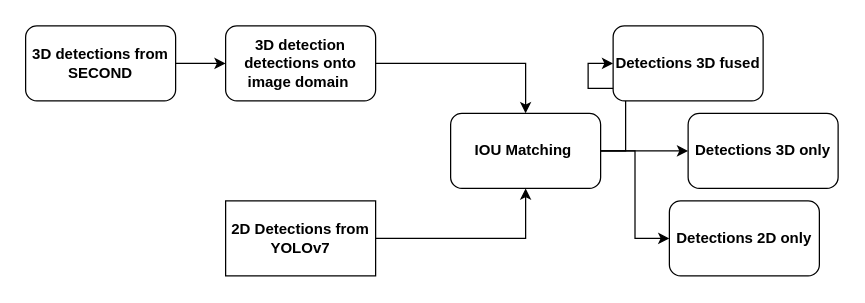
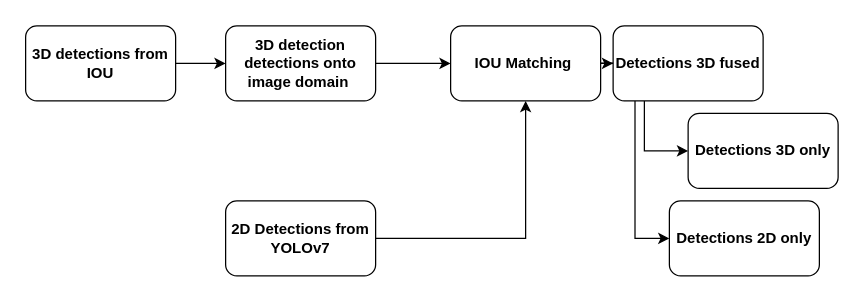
  <mxCell id="0" />
  <mxCell id="1" parent="0" />
  <mxCell id="2" value="" style="edgeStyle=orthogonalEdgeStyle;rounded=0;orthogonalLoop=1;jettySize=auto;html=1;" edge="1" parent="1" source="3" target="14"><mxGeometry relative="1" as="geometry" /></mxCell>
- <mxCell id="3" value="3D detections from SECOND" style="rounded=1;whiteSpace=wrap;html=1;shadow=0;strokeColor=#000000;fontStyle=1" vertex="1" parent="1"><mxGeometry x="20" y="20" width="120" height="60" as="geometry" /></mxCell>
+ <mxCell id="3" value="3D detections from IOU" style="rounded=1;whiteSpace=wrap;html=1;shadow=0;strokeColor=#000000;fontStyle=1" vertex="1" parent="1"><mxGeometry x="20" y="20" width="120" height="60" as="geometry" /></mxCell>
  <mxCell id="4" style="edgeStyle=orthogonalEdgeStyle;rounded=0;orthogonalLoop=1;jettySize=auto;html=1;exitX=1;exitY=0.5;exitDx=0;exitDy=0;entryX=0.5;entryY=1;entryDx=0;entryDy=0;shadow=0;strokeColor=#000000;fontStyle=1" edge="1" parent="1" source="5" target="9"><mxGeometry relative="1" as="geometry" /></mxCell>
- <mxCell id="5" value="2D Detections from YOLOv7" style="whiteSpace=wrap;html=1;shadow=0;strokeColor=#000000;fontStyle=1;rounded=0;" vertex="1" parent="1"><mxGeometry x="180" y="160" width="120" height="60" as="geometry" /></mxCell>
+ <mxCell id="5" value="2D Detections from YOLOv7" style="rounded=1;whiteSpace=wrap;html=1;shadow=0;strokeColor=#000000;fontStyle=1" vertex="1" parent="1"><mxGeometry x="180" y="160" width="120" height="60" as="geometry" /></mxCell>
  <mxCell id="6" style="edgeStyle=orthogonalEdgeStyle;rounded=0;orthogonalLoop=1;jettySize=auto;html=1;exitX=1;exitY=0.5;exitDx=0;exitDy=0;entryX=0;entryY=0.5;entryDx=0;entryDy=0;shadow=0;strokeColor=#000000;fontStyle=1" edge="1" parent="1" source="9" target="11"><mxGeometry relative="1" as="geometry" /></mxCell>
  <mxCell id="7" style="edgeStyle=orthogonalEdgeStyle;rounded=0;orthogonalLoop=1;jettySize=auto;html=1;entryX=0;entryY=0.5;entryDx=0;entryDy=0;shadow=0;strokeColor=#000000;fontStyle=1" edge="1" parent="1" source="9" target="10"><mxGeometry relative="1" as="geometry" /></mxCell>
  <mxCell id="8" style="edgeStyle=orthogonalEdgeStyle;rounded=0;orthogonalLoop=1;jettySize=auto;html=1;entryX=0;entryY=0.5;entryDx=0;entryDy=0;shadow=0;strokeColor=#000000;fontStyle=1" edge="1" parent="1" source="9" target="12"><mxGeometry relative="1" as="geometry" /></mxCell>
- <mxCell id="9" value="IOU Matching&amp;nbsp;" style="rounded=1;whiteSpace=wrap;html=1;shadow=0;strokeColor=#000000;fontStyle=1" vertex="1" parent="1"><mxGeometry x="360" y="90" width="120" height="60" as="geometry" /></mxCell>
+ <mxCell id="9" value="IOU Matching&amp;nbsp;" style="rounded=1;whiteSpace=wrap;html=1;shadow=0;strokeColor=#000000;fontStyle=1" vertex="1" parent="1"><mxGeometry x="360" y="20" width="120" height="60" as="geometry" /></mxCell>
  <mxCell id="10" value="Detections 3D fused" style="rounded=1;whiteSpace=wrap;html=1;shadow=0;strokeColor=#000000;fontStyle=1" vertex="1" parent="1"><mxGeometry x="490" y="20" width="120" height="60" as="geometry" /></mxCell>
  <mxCell id="11" value="Detections 3D only" style="rounded=1;whiteSpace=wrap;html=1;shadow=0;strokeColor=#000000;fontStyle=1" vertex="1" parent="1"><mxGeometry x="550" y="90" width="120" height="60" as="geometry" /></mxCell>
  <mxCell id="12" value="Detections 2D only" style="rounded=1;whiteSpace=wrap;html=1;shadow=0;strokeColor=#000000;fontStyle=1" vertex="1" parent="1"><mxGeometry x="535" y="160" width="120" height="60" as="geometry" /></mxCell>
  <mxCell id="13" style="edgeStyle=orthogonalEdgeStyle;rounded=0;orthogonalLoop=1;jettySize=auto;html=1;" edge="1" parent="1" source="14" target="9"><mxGeometry relative="1" as="geometry" /></mxCell>
  <mxCell id="14" value="3D detection detections onto image domain&amp;nbsp;" style="rounded=1;whiteSpace=wrap;html=1;fontStyle=1" vertex="1" parent="1"><mxGeometry x="180" y="20" width="120" height="60" as="geometry" /></mxCell>
